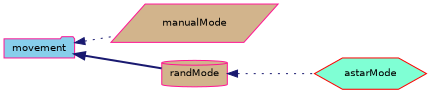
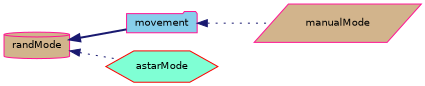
  digraph {
    rankdir=LR
    node [color=deeppink fillcolor=tan fontname=Helvetica fontsize=10 style=filled]
    edge [color=midnightblue dir=back fontname=Helvetica fontsize=10 labelfontname=Helvetica labelfontsize=10 style=dotted]
    n1 [fillcolor=skyblue fontcolor=black height=0.2 label=movement shape=folder width=0.4]
    n2 [height=0.2 label=manualMode shape=parallelogram width=0.4]
    n3 [height=0.2 label=randMode shape=cylinder width=0.4]
    n4 [color=red fillcolor=aquamarine height=0.2 label=astarMode shape=hexagon width=0.4]
    n1 -> n2
-   n1 -> n3 [style=bold]
+   n3 -> n1 [style=bold]
    n3 -> n4
  }
